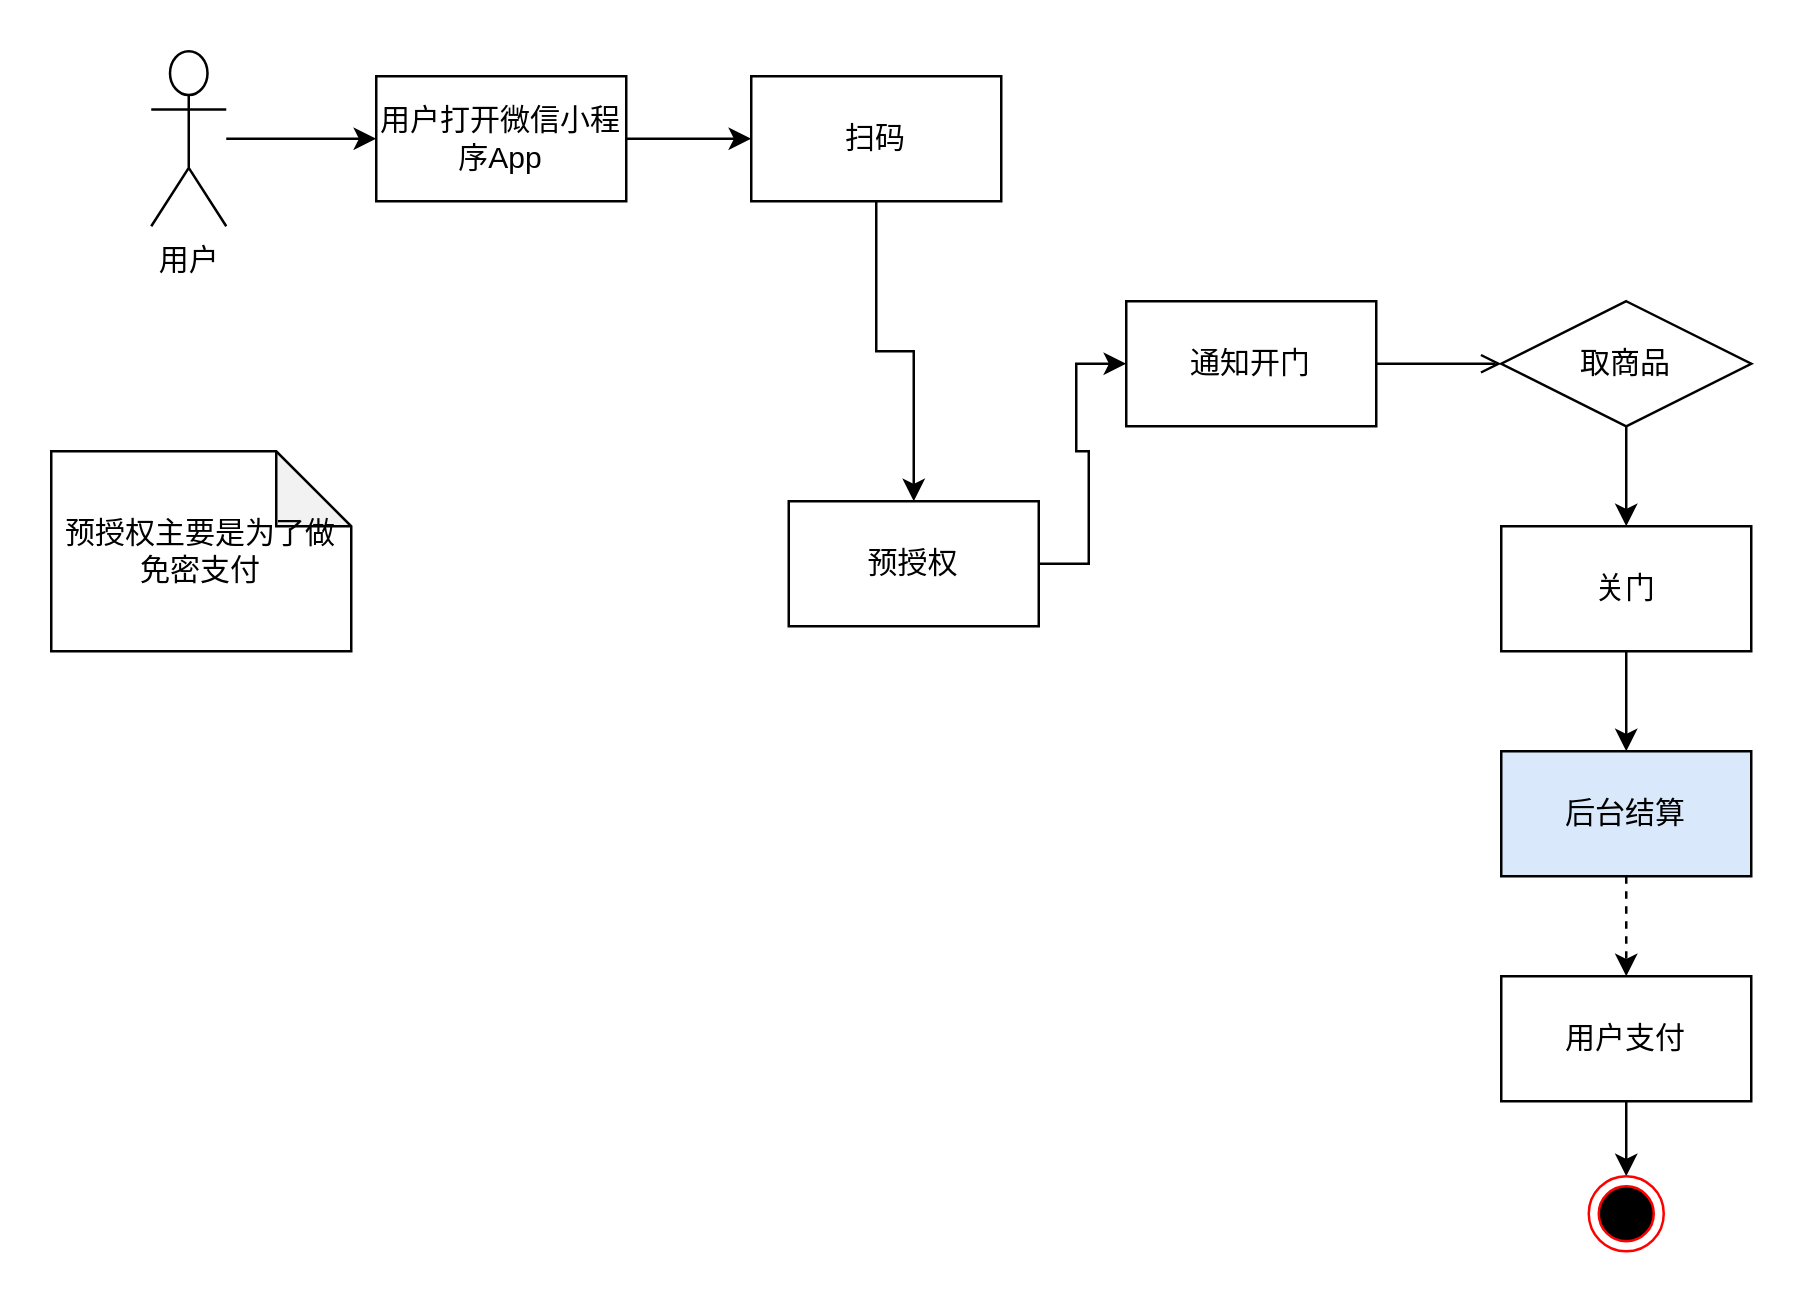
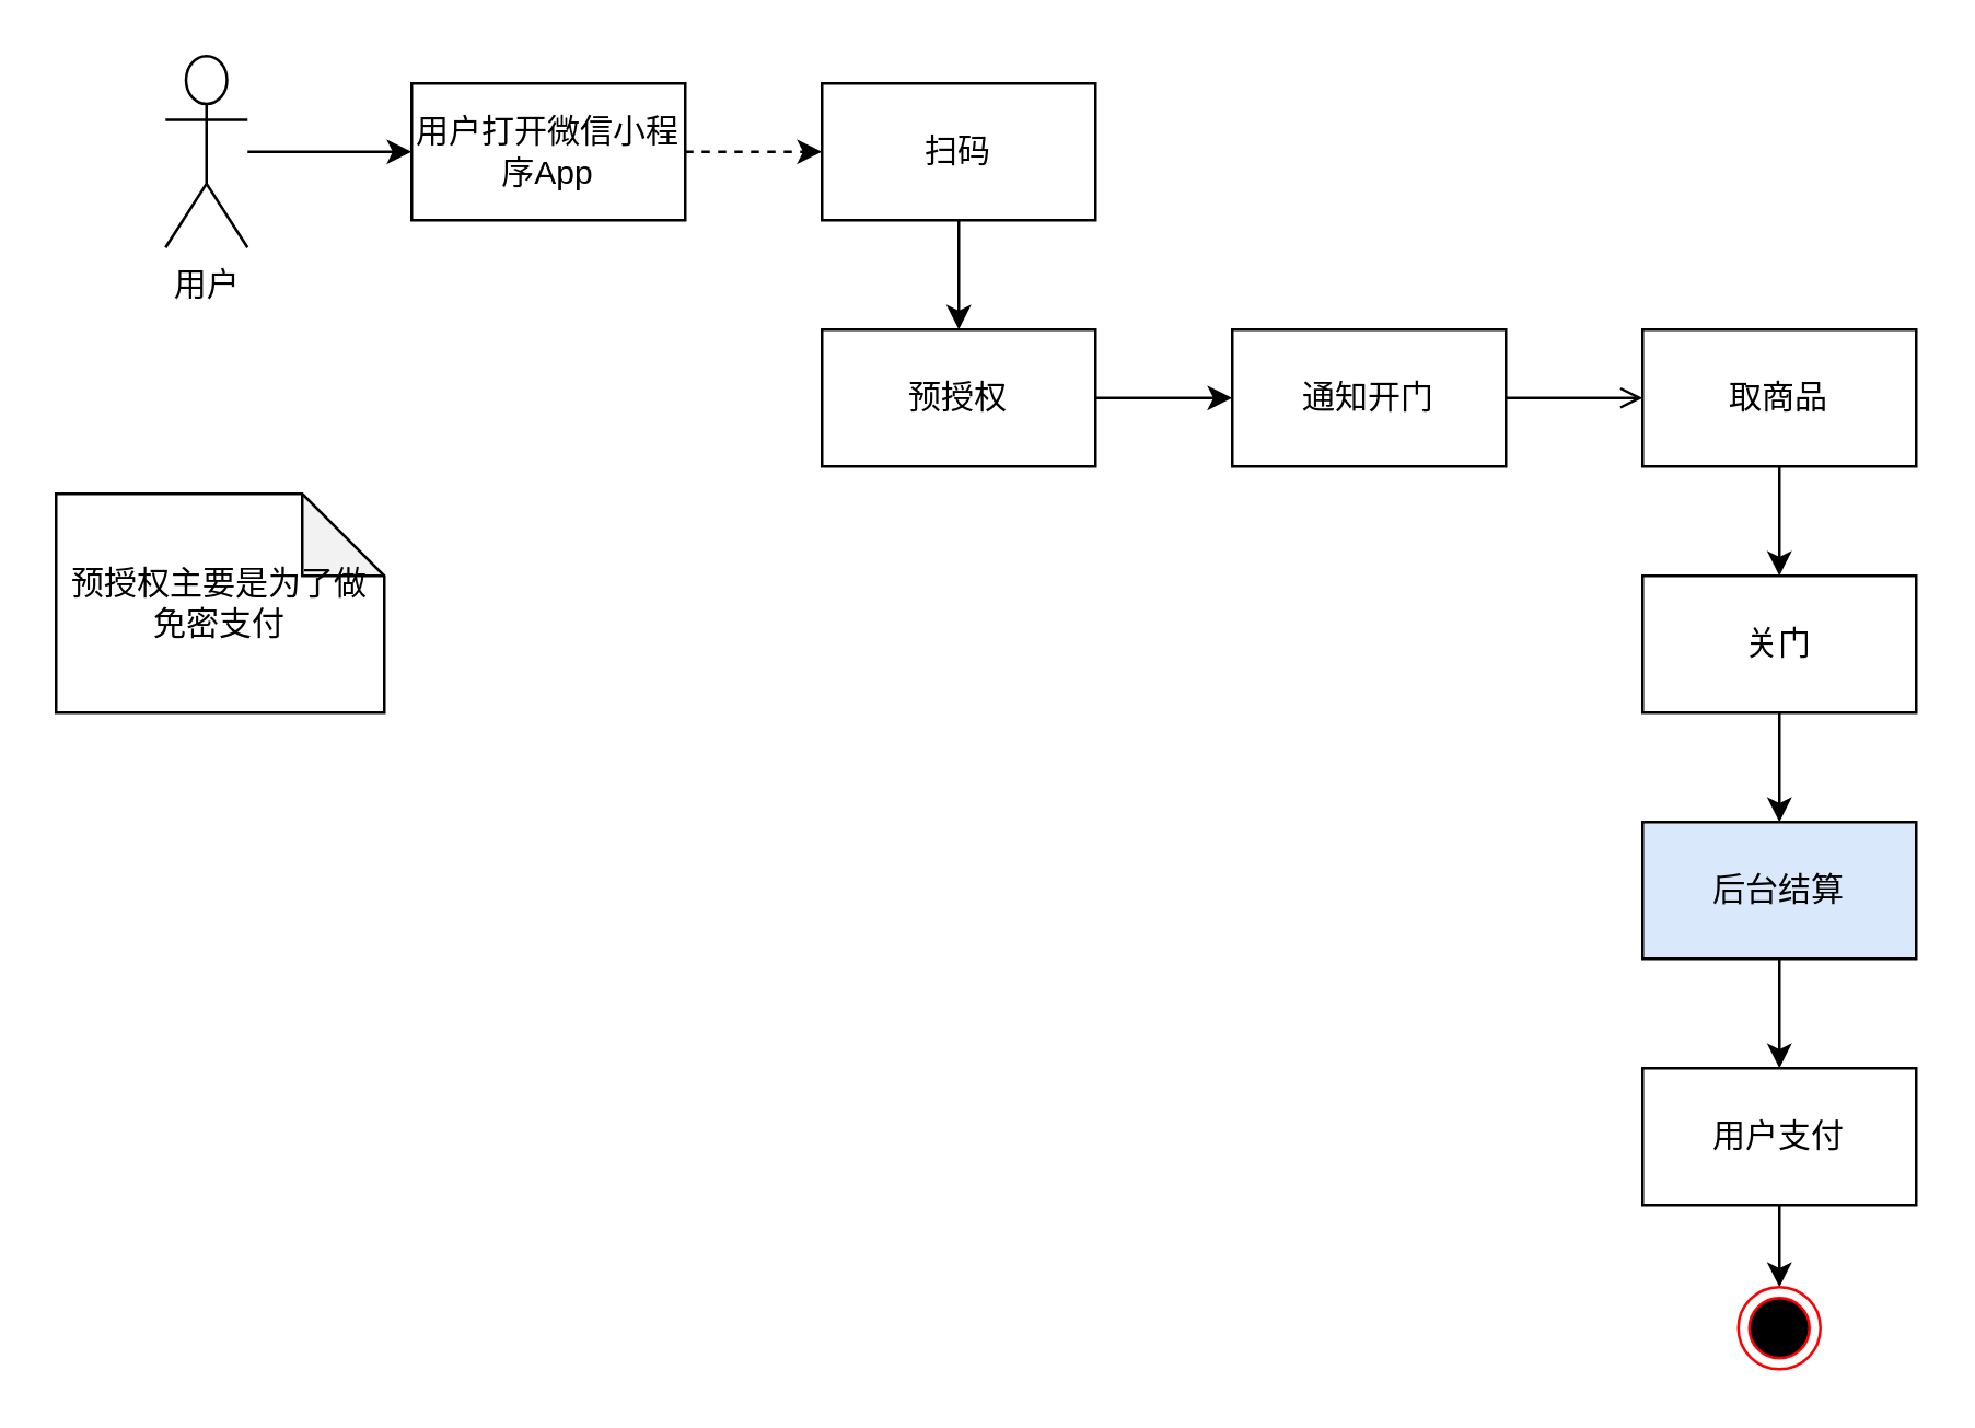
  <mxCell id="0" />
  <mxCell id="1" parent="0" />
- <mxCell id="2" style="edgeStyle=orthogonalEdgeStyle;rounded=0;orthogonalLoop=1;jettySize=auto;html=1;entryX=0;entryY=0.5;entryDx=0;entryDy=0;" edge="1" parent="1" source="3" target="7"><mxGeometry relative="1" as="geometry" /></mxCell>
+ <mxCell id="2" style="edgeStyle=orthogonalEdgeStyle;rounded=0;orthogonalLoop=1;jettySize=auto;html=1;entryX=0;entryY=0.5;entryDx=0;entryDy=0;dashed=1;" edge="1" parent="1" source="3" target="7"><mxGeometry relative="1" as="geometry" /></mxCell>
  <mxCell id="3" value="用户打开微信小程序App" style="rounded=0;whiteSpace=wrap;html=1;" vertex="1" parent="1"><mxGeometry x="150" y="30" width="100" height="50" as="geometry" /></mxCell>
  <mxCell id="4" style="edgeStyle=orthogonalEdgeStyle;rounded=0;orthogonalLoop=1;jettySize=auto;html=1;entryX=0;entryY=0.5;entryDx=0;entryDy=0;" edge="1" parent="1" source="5" target="3"><mxGeometry relative="1" as="geometry" /></mxCell>
  <mxCell id="5" value="用户" style="shape=umlActor;verticalLabelPosition=bottom;verticalAlign=top;html=1;" vertex="1" parent="1"><mxGeometry x="60" y="20" width="30" height="70" as="geometry" /></mxCell>
  <mxCell id="6" style="edgeStyle=orthogonalEdgeStyle;rounded=0;orthogonalLoop=1;jettySize=auto;html=1;entryX=0.5;entryY=0;entryDx=0;entryDy=0;" edge="1" parent="1" source="7" target="9"><mxGeometry relative="1" as="geometry" /></mxCell>
  <mxCell id="7" value="扫码" style="rounded=0;whiteSpace=wrap;html=1;" vertex="1" parent="1"><mxGeometry x="300" y="30" width="100" height="50" as="geometry" /></mxCell>
  <mxCell id="8" style="edgeStyle=orthogonalEdgeStyle;rounded=0;orthogonalLoop=1;jettySize=auto;html=1;entryX=0;entryY=0.5;entryDx=0;entryDy=0;" edge="1" parent="1" source="9" target="11"><mxGeometry relative="1" as="geometry" /></mxCell>
- <mxCell id="9" value="预授权" style="rounded=0;whiteSpace=wrap;html=1;" vertex="1" parent="1"><mxGeometry x="315" y="200" width="100" height="50" as="geometry" /></mxCell>
+ <mxCell id="9" value="预授权" style="rounded=0;whiteSpace=wrap;html=1;" vertex="1" parent="1"><mxGeometry x="300" y="120" width="100" height="50" as="geometry" /></mxCell>
  <mxCell id="10" style="edgeStyle=orthogonalEdgeStyle;rounded=0;orthogonalLoop=1;jettySize=auto;html=1;entryX=0;entryY=0.5;entryDx=0;entryDy=0;endArrow=open;" edge="1" parent="1" source="11" target="13"><mxGeometry relative="1" as="geometry" /></mxCell>
  <mxCell id="11" value="通知开门" style="rounded=0;whiteSpace=wrap;html=1;" vertex="1" parent="1"><mxGeometry x="450" y="120" width="100" height="50" as="geometry" /></mxCell>
  <mxCell id="12" style="edgeStyle=orthogonalEdgeStyle;rounded=0;orthogonalLoop=1;jettySize=auto;html=1;entryX=0.5;entryY=0;entryDx=0;entryDy=0;" edge="1" parent="1" source="13" target="15"><mxGeometry relative="1" as="geometry" /></mxCell>
- <mxCell id="13" value="取商品" style="rhombus;whiteSpace=wrap;html=1;" vertex="1" parent="1"><mxGeometry x="600" y="120" width="100" height="50" as="geometry" /></mxCell>
+ <mxCell id="13" value="取商品" style="rounded=0;whiteSpace=wrap;html=1;" vertex="1" parent="1"><mxGeometry x="600" y="120" width="100" height="50" as="geometry" /></mxCell>
  <mxCell id="14" style="edgeStyle=orthogonalEdgeStyle;rounded=0;orthogonalLoop=1;jettySize=auto;html=1;entryX=0.5;entryY=0;entryDx=0;entryDy=0;" edge="1" parent="1" source="15" target="17"><mxGeometry relative="1" as="geometry" /></mxCell>
  <mxCell id="15" value="关门" style="rounded=0;whiteSpace=wrap;html=1;" vertex="1" parent="1"><mxGeometry x="600" y="210" width="100" height="50" as="geometry" /></mxCell>
- <mxCell id="16" style="edgeStyle=orthogonalEdgeStyle;rounded=0;orthogonalLoop=1;jettySize=auto;html=1;entryX=0.5;entryY=0;entryDx=0;entryDy=0;dashed=1;" edge="1" parent="1" source="17" target="19"><mxGeometry relative="1" as="geometry" /></mxCell>
+ <mxCell id="16" style="edgeStyle=orthogonalEdgeStyle;rounded=0;orthogonalLoop=1;jettySize=auto;html=1;entryX=0.5;entryY=0;entryDx=0;entryDy=0;" edge="1" parent="1" source="17" target="19"><mxGeometry relative="1" as="geometry" /></mxCell>
  <mxCell id="17" value="后台结算" style="rounded=0;whiteSpace=wrap;html=1;fillColor=#dae8fc;" vertex="1" parent="1"><mxGeometry x="600" y="300" width="100" height="50" as="geometry" /></mxCell>
  <mxCell id="18" style="edgeStyle=orthogonalEdgeStyle;rounded=0;orthogonalLoop=1;jettySize=auto;html=1;exitX=0.5;exitY=1;exitDx=0;exitDy=0;entryX=0.5;entryY=0;entryDx=0;entryDy=0;" edge="1" parent="1" source="19" target="20"><mxGeometry relative="1" as="geometry" /></mxCell>
  <mxCell id="19" value="用户支付" style="rounded=0;whiteSpace=wrap;html=1;" vertex="1" parent="1"><mxGeometry x="600" y="390" width="100" height="50" as="geometry" /></mxCell>
  <mxCell id="20" value="" style="ellipse;html=1;shape=endState;fillColor=#000000;strokeColor=#ff0000;" vertex="1" parent="1"><mxGeometry x="635" y="470" width="30" height="30" as="geometry" /></mxCell>
  <mxCell id="21" value="预授权主要是为了做免密支付" style="shape=note;whiteSpace=wrap;html=1;backgroundOutline=1;darkOpacity=0.05;" vertex="1" parent="1"><mxGeometry y="180" width="120" height="80" as="geometry" x="20" /></mxCell>
